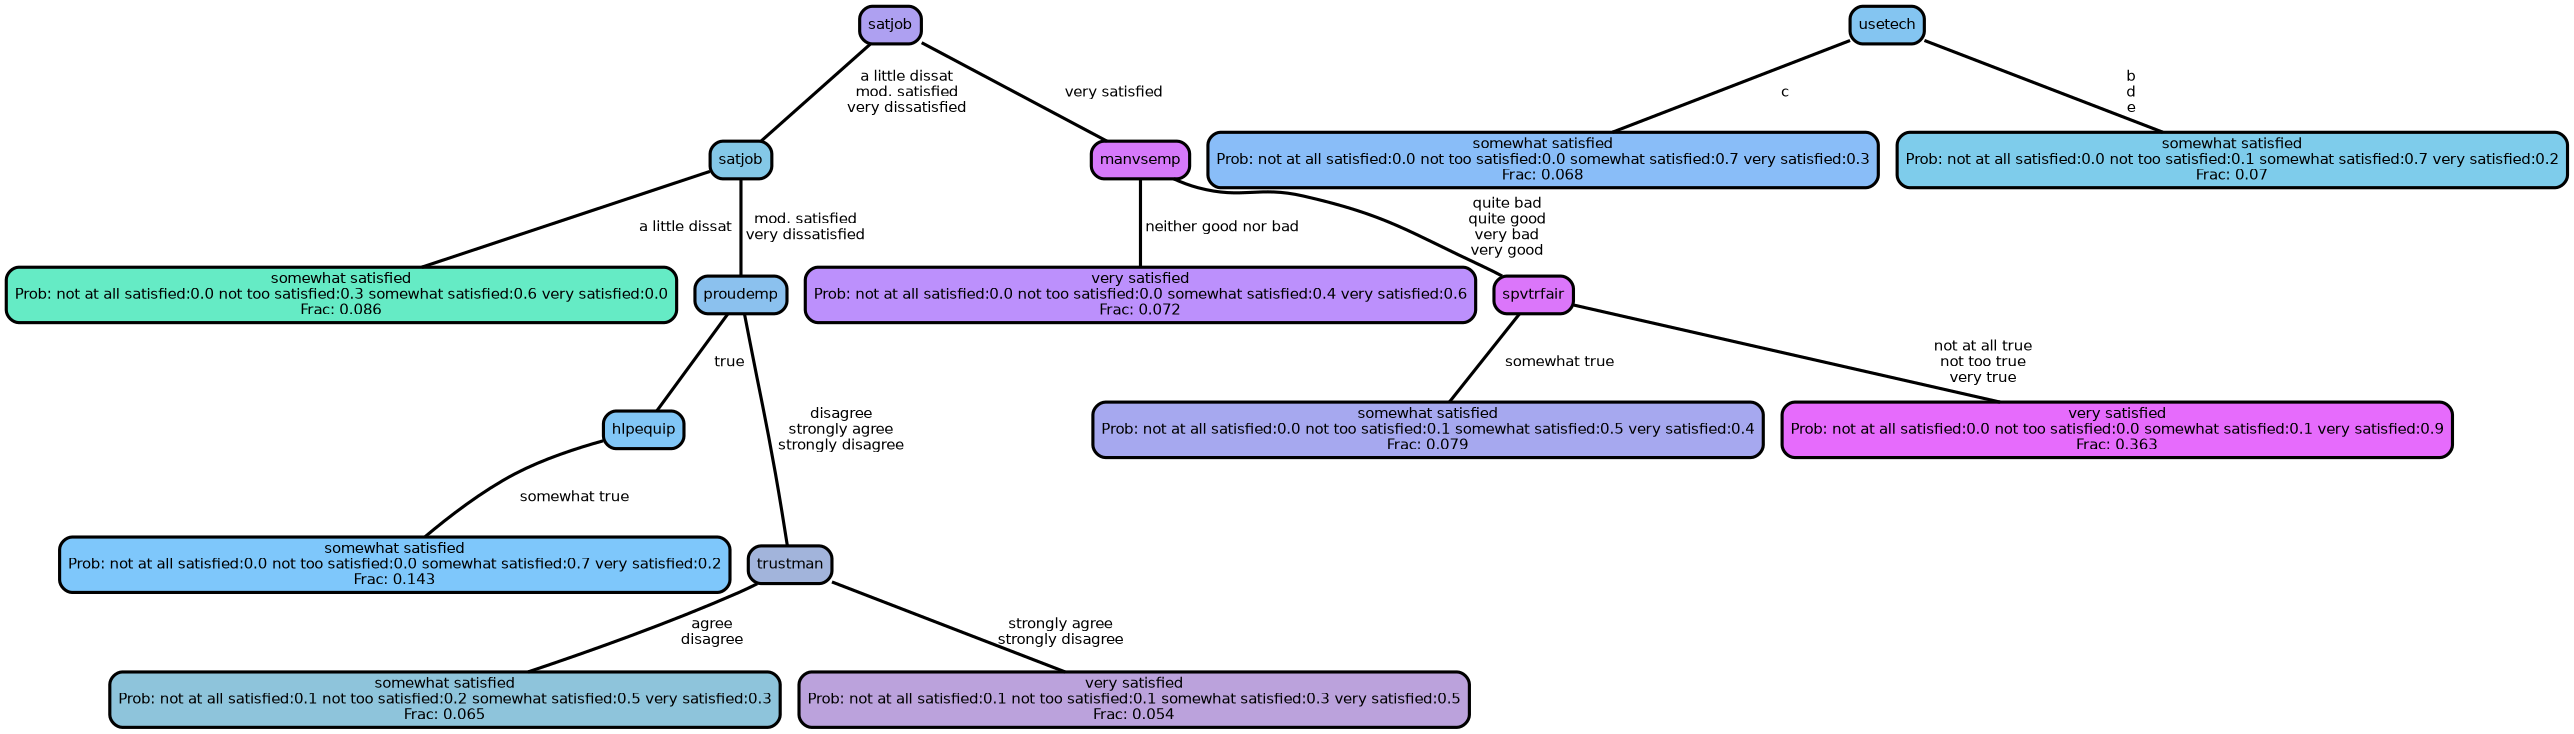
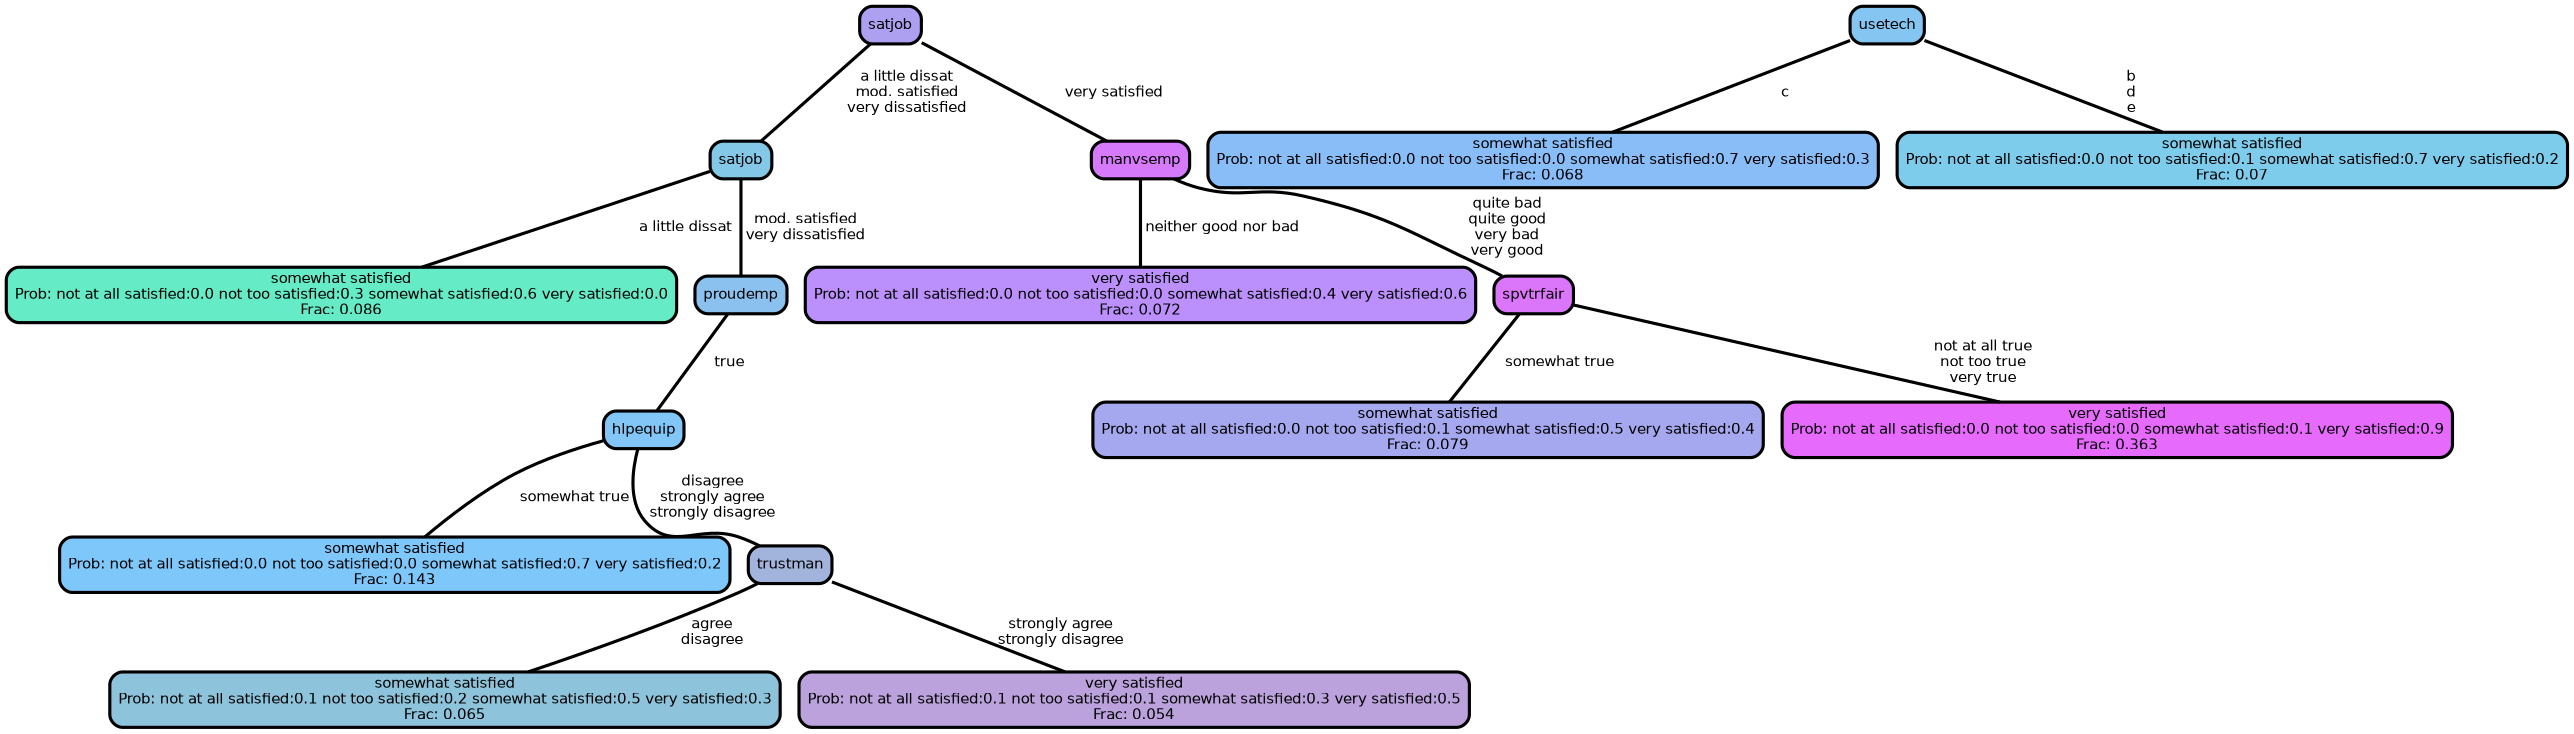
  graph {
    ranksep="0 equally"
    splines=straight
    node [color=black fontcolor=black fontname=helvetica penwidth=3 shape=box style="filled, rounded"]
    edge [color=black fontname=helvetica penwidth=3]
    n1 [fillcolor="#65ebc5" label="somewhat satisfied\nProb: not at all satisfied:0.0 not too satisfied:0.3 somewhat satisfied:0.6 very satisfied:0.0\nFrac: 0.086"]
    n2 [fillcolor="#84c8e7" label=satjob]
    n3 [fillcolor="#8bc1ee" label=proudemp]
    n4 [fillcolor="#81c6f6" label=hlpequip]
    n5 [fillcolor="#a2b4db" label=trustman]
    n6 [fillcolor="#7ec7fb" label="somewhat satisfied\nProb: not at all satisfied:0.0 not too satisfied:0.0 somewhat satisfied:0.7 very satisfied:0.2\nFrac: 0.143"]
    n7 [fillcolor="#84c5f1" label=usetech]
    n8 [fillcolor="#89bdf8" label="somewhat satisfied\nProb: not at all satisfied:0.0 not too satisfied:0.0 somewhat satisfied:0.7 very satisfied:0.3\nFrac: 0.068"]
    n9 [fillcolor="#7ecceb" label="somewhat satisfied\nProb: not at all satisfied:0.0 not too satisfied:0.1 somewhat satisfied:0.7 very satisfied:0.2\nFrac: 0.07"]
    n10 [fillcolor="#8ec4db" label="somewhat satisfied\nProb: not at all satisfied:0.1 not too satisfied:0.2 somewhat satisfied:0.5 very satisfied:0.3\nFrac: 0.065"]
    n11 [fillcolor="#bba2dc" label="very satisfied\nProb: not at all satisfied:0.1 not too satisfied:0.1 somewhat satisfied:0.3 very satisfied:0.5\nFrac: 0.054"]
    n12 [fillcolor="#aea0f1" label=satjob]
    n13 [fillcolor="#d679fa" label=manvsemp]
    n14 [fillcolor="#bc90fc" label="very satisfied\nProb: not at all satisfied:0.0 not too satisfied:0.0 somewhat satisfied:0.4 very satisfied:0.6\nFrac: 0.072"]
    n15 [fillcolor="#db76fa" label=spvtrfair]
    n16 [fillcolor="#a6a8ef" label="somewhat satisfied\nProb: not at all satisfied:0.0 not too satisfied:0.1 somewhat satisfied:0.5 very satisfied:0.4\nFrac: 0.079"]
    n17 [fillcolor="#e66bfc" label="very satisfied\nProb: not at all satisfied:0.0 not too satisfied:0.0 somewhat satisfied:0.1 very satisfied:0.9\nFrac: 0.363"]
    subgraph sub_1 {
      rank=same
    }
    n2 -- n1 [label=" a little dissat"]
    n2 -- n3 [label=" mod. satisfied\n very dissatisfied"]
    n3 -- n4 [label=" true"]
-   n3 -- n5 [label=" disagree\n strongly agree\n strongly disagree"]
+   n4 -- n5 [label=" disagree\n strongly agree\n strongly disagree"]
    n4 -- n6 [label=" somewhat true"]
    n5 -- n10 [label=" agree\n disagree"]
    n5 -- n11 [label=" strongly agree\n strongly disagree"]
    n7 -- n8 [label=" c"]
    n7 -- n9 [label=" b\n d\n e"]
    n12 -- n2 [label=" a little dissat\n mod. satisfied\n very dissatisfied"]
    n12 -- n13 [label=" very satisfied"]
    n13 -- n14 [label=" neither good nor bad"]
    n13 -- n15 [label=" quite bad\n quite good\n very bad\n very good"]
    n15 -- n16 [label=" somewhat true"]
    n15 -- n17 [label=" not at all true\n not too true\n very true"]
  }
